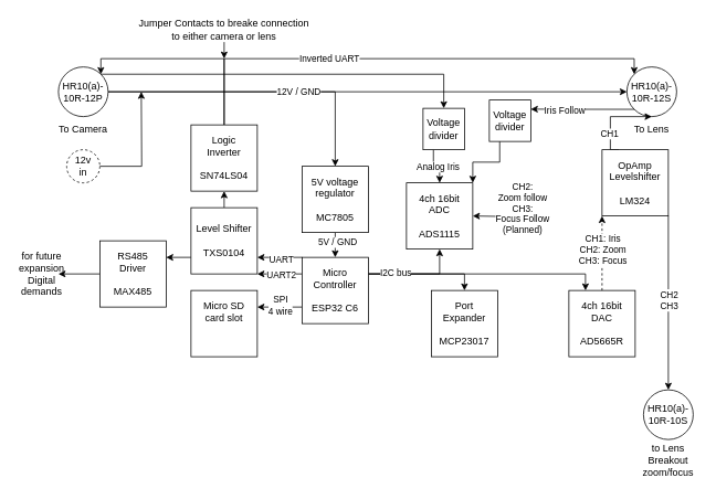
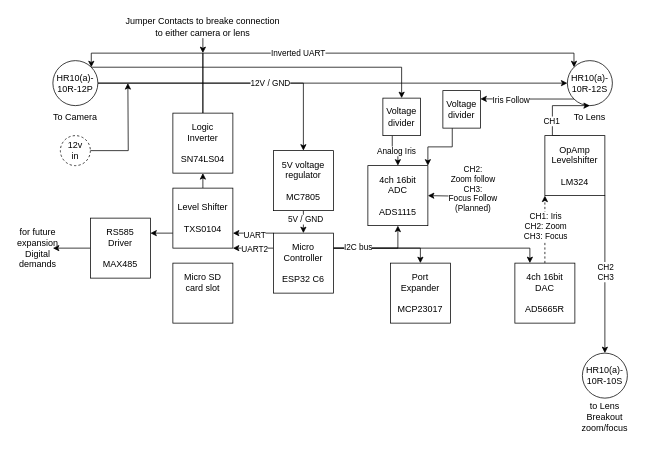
  <mxCell id="0" />
  <mxCell id="1" parent="0" />
  <mxCell id="2" style="edgeStyle=orthogonalEdgeStyle;rounded=0;orthogonalLoop=1;jettySize=auto;html=1;exitX=0;exitY=0;exitDx=0;exitDy=0;entryX=1;entryY=0.75;entryDx=0;entryDy=0;" edge="1" parent="1" source="12" target="21"><mxGeometry relative="1" as="geometry"><Array as="points"><mxPoint x="310" y="310" /></Array></mxGeometry></mxCell>
  <mxCell id="3" value="UART" style="edgeLabel;html=1;align=center;verticalAlign=middle;resizable=0;points=[];" vertex="1" connectable="0" parent="2"><mxGeometry x="0.333" y="2" relative="1" as="geometry"><mxPoint x="10" as="offset" /></mxGeometry></mxCell>
  <mxCell id="4" style="edgeStyle=orthogonalEdgeStyle;rounded=0;orthogonalLoop=1;jettySize=auto;html=1;exitX=0;exitY=0.25;exitDx=0;exitDy=0;entryX=1;entryY=1;entryDx=0;entryDy=0;" edge="1" parent="1" source="12" target="21"><mxGeometry relative="1" as="geometry"><Array as="points"><mxPoint x="330" y="330" /><mxPoint x="330" y="330" /></Array></mxGeometry></mxCell>
  <mxCell id="5" value="UART2" style="edgeLabel;html=1;align=center;verticalAlign=middle;resizable=0;points=[];" vertex="1" connectable="0" parent="4"><mxGeometry x="0.037" y="1" relative="1" as="geometry"><mxPoint x="2" as="offset" /></mxGeometry></mxCell>
- <mxCell id="6" style="edgeStyle=orthogonalEdgeStyle;rounded=0;orthogonalLoop=1;jettySize=auto;html=1;exitX=0;exitY=0.75;exitDx=0;exitDy=0;entryX=1;entryY=0.25;entryDx=0;entryDy=0;" edge="1" parent="1" source="12" target="18"><mxGeometry relative="1" as="geometry" /></mxCell>
- <mxCell id="7" value="SPI&lt;br&gt;4 wire" style="edgeLabel;html=1;align=center;verticalAlign=middle;resizable=0;points=[];" vertex="1" connectable="0" parent="6"><mxGeometry y="-3" relative="1" as="geometry"><mxPoint as="offset" /></mxGeometry></mxCell>
  <mxCell id="8" style="edgeStyle=orthogonalEdgeStyle;rounded=0;orthogonalLoop=1;jettySize=auto;html=1;exitX=1;exitY=0.25;exitDx=0;exitDy=0;entryX=0.5;entryY=1;entryDx=0;entryDy=0;" edge="1" parent="1" source="12" target="14"><mxGeometry relative="1" as="geometry" /></mxCell>
  <mxCell id="9" style="edgeStyle=orthogonalEdgeStyle;rounded=0;orthogonalLoop=1;jettySize=auto;html=1;exitX=1;exitY=0.25;exitDx=0;exitDy=0;entryX=0.25;entryY=0;entryDx=0;entryDy=0;" edge="1" parent="1" source="12" target="17"><mxGeometry relative="1" as="geometry"><Array as="points"><mxPoint x="706" y="330" /></Array></mxGeometry></mxCell>
  <mxCell id="10" style="edgeStyle=orthogonalEdgeStyle;rounded=0;orthogonalLoop=1;jettySize=auto;html=1;exitX=1;exitY=0.25;exitDx=0;exitDy=0;entryX=0.5;entryY=0;entryDx=0;entryDy=0;" edge="1" parent="1" source="12" target="13"><mxGeometry relative="1" as="geometry" /></mxCell>
  <mxCell id="11" value="I2C bus" style="edgeLabel;html=1;align=center;verticalAlign=middle;resizable=0;points=[];" vertex="1" connectable="0" parent="10"><mxGeometry x="-0.797" y="2" relative="1" as="geometry"><mxPoint x="18" as="offset" /></mxGeometry></mxCell>
  <mxCell id="12" value="&lt;div&gt;Micro&lt;/div&gt;&lt;div&gt;Controller&lt;/div&gt;&lt;div&gt;&lt;br&gt;&lt;/div&gt;ESP32 C6" style="whiteSpace=wrap;html=1;aspect=fixed;" vertex="1" parent="1"><mxGeometry x="364" y="310" width="80" height="80" as="geometry" /></mxCell>
  <mxCell id="13" value="&lt;div&gt;Port&lt;/div&gt;&lt;div&gt;Expander&lt;br&gt;&lt;br&gt;MCP23017&lt;/div&gt;" style="whiteSpace=wrap;html=1;aspect=fixed;" vertex="1" parent="1"><mxGeometry x="520" y="350" width="80" height="80" as="geometry" /></mxCell>
  <mxCell id="14" value="&lt;div&gt;4ch 16bit&lt;/div&gt;&lt;div&gt;ADC&lt;/div&gt;&lt;div&gt;&lt;br&gt;&lt;/div&gt;&lt;div&gt;ADS1115&lt;/div&gt;" style="whiteSpace=wrap;html=1;aspect=fixed;" vertex="1" parent="1"><mxGeometry x="490" y="220" width="80" height="80" as="geometry" /></mxCell>
  <mxCell id="15" style="edgeStyle=orthogonalEdgeStyle;rounded=0;orthogonalLoop=1;jettySize=auto;html=1;exitX=0.5;exitY=0;exitDx=0;exitDy=0;dashed=1;" edge="1" parent="1" source="17" target="55"><mxGeometry relative="1" as="geometry"><mxPoint x="806.01" y="270" as="targetPoint" /><Array as="points"><mxPoint x="726.01" y="260" /><mxPoint x="726.01" y="260" /></Array></mxGeometry></mxCell>
  <mxCell id="16" value="CH1: Iris&lt;br&gt;CH2: Zoom&lt;br&gt;CH3: Focus" style="edgeLabel;html=1;align=center;verticalAlign=middle;resizable=0;points=[];" vertex="1" connectable="0" parent="15"><mxGeometry x="-0.148" y="1" relative="1" as="geometry"><mxPoint x="1" y="-12" as="offset" /></mxGeometry></mxCell>
  <mxCell id="17" value="&lt;div&gt;4ch 16bit&lt;/div&gt;&lt;div&gt;DAC&lt;/div&gt;&lt;div&gt;&lt;br&gt;&lt;/div&gt;&lt;div&gt;AD5665R&lt;/div&gt;" style="whiteSpace=wrap;html=1;aspect=fixed;" vertex="1" parent="1"><mxGeometry x="686.01" y="350" width="80" height="80" as="geometry" /></mxCell>
  <mxCell id="18" value="&lt;div&gt;Micro SD&lt;/div&gt;&lt;div&gt;card slot&lt;/div&gt;&lt;div&gt;&lt;br&gt;&lt;/div&gt;&lt;div&gt;&lt;br&gt;&lt;/div&gt;" style="whiteSpace=wrap;html=1;aspect=fixed;" vertex="1" parent="1"><mxGeometry x="230" y="350" width="80" height="80" as="geometry" /></mxCell>
  <mxCell id="19" style="edgeStyle=orthogonalEdgeStyle;rounded=0;orthogonalLoop=1;jettySize=auto;html=1;exitX=0.5;exitY=0;exitDx=0;exitDy=0;entryX=0.5;entryY=1;entryDx=0;entryDy=0;" edge="1" parent="1" source="21" target="25"><mxGeometry relative="1" as="geometry" /></mxCell>
  <mxCell id="20" style="edgeStyle=orthogonalEdgeStyle;rounded=0;orthogonalLoop=1;jettySize=auto;html=1;exitX=0;exitY=0.75;exitDx=0;exitDy=0;entryX=1;entryY=0.25;entryDx=0;entryDy=0;" edge="1" parent="1" source="21" target="45"><mxGeometry relative="1" as="geometry" /></mxCell>
  <mxCell id="21" value="Level Shifter&lt;br&gt;&lt;br&gt;TXS0104" style="whiteSpace=wrap;html=1;aspect=fixed;" vertex="1" parent="1"><mxGeometry x="230" y="250" width="80" height="80" as="geometry" /></mxCell>
  <mxCell id="22" style="edgeStyle=orthogonalEdgeStyle;rounded=0;orthogonalLoop=1;jettySize=auto;html=1;exitX=0.5;exitY=0;exitDx=0;exitDy=0;entryX=1;entryY=0;entryDx=0;entryDy=0;" edge="1" parent="1" source="25" target="39"><mxGeometry relative="1" as="geometry"><Array as="points"><mxPoint x="270" y="70" /><mxPoint x="121" y="70" /></Array></mxGeometry></mxCell>
  <mxCell id="23" style="edgeStyle=orthogonalEdgeStyle;rounded=0;orthogonalLoop=1;jettySize=auto;html=1;exitX=0.5;exitY=0;exitDx=0;exitDy=0;entryX=0;entryY=0;entryDx=0;entryDy=0;" edge="1" parent="1" source="25" target="33"><mxGeometry relative="1" as="geometry"><Array as="points"><mxPoint x="270" y="70" /><mxPoint x="765" y="70" /></Array></mxGeometry></mxCell>
  <mxCell id="24" value="Inverted UART" style="edgeLabel;html=1;align=center;verticalAlign=middle;resizable=0;points=[];" vertex="1" connectable="0" parent="23"><mxGeometry x="-0.306" y="1" relative="1" as="geometry"><mxPoint as="offset" /></mxGeometry></mxCell>
  <mxCell id="25" value="&lt;div&gt;Logic&lt;/div&gt;&lt;div&gt;Inverter&lt;/div&gt;&lt;div&gt;&lt;br&gt;&lt;/div&gt;&lt;div&gt;SN74LS04&lt;/div&gt;" style="whiteSpace=wrap;html=1;aspect=fixed;" vertex="1" parent="1"><mxGeometry x="230" y="150" width="80" height="80" as="geometry" /></mxCell>
  <mxCell id="26" style="edgeStyle=orthogonalEdgeStyle;rounded=0;orthogonalLoop=1;jettySize=auto;html=1;exitX=0.5;exitY=1;exitDx=0;exitDy=0;entryX=0.5;entryY=0;entryDx=0;entryDy=0;" edge="1" parent="1" source="28" target="12"><mxGeometry relative="1" as="geometry" /></mxCell>
  <mxCell id="27" value="5V / GND" style="edgeLabel;html=1;align=center;verticalAlign=middle;resizable=0;points=[];" vertex="1" connectable="0" parent="26"><mxGeometry x="-0.25" y="2" relative="1" as="geometry"><mxPoint as="offset" /></mxGeometry></mxCell>
  <mxCell id="28" value="&lt;div&gt;5V voltage&lt;/div&gt;&lt;div&gt;regulator&lt;/div&gt;&lt;div&gt;&lt;br&gt;&lt;/div&gt;&lt;div&gt;MC7805&lt;/div&gt;" style="whiteSpace=wrap;html=1;aspect=fixed;" vertex="1" parent="1"><mxGeometry x="364" y="200" width="80" height="80" as="geometry" /></mxCell>
  <mxCell id="29" style="edgeStyle=orthogonalEdgeStyle;rounded=0;orthogonalLoop=1;jettySize=auto;html=1;exitX=1;exitY=0.5;exitDx=0;exitDy=0;" edge="1" parent="1" source="30"><mxGeometry relative="1" as="geometry"><mxPoint x="170" y="110" as="targetPoint" /></mxGeometry></mxCell>
  <mxCell id="30" value="&lt;div&gt;12v&lt;/div&gt;&lt;div&gt;in&lt;/div&gt;" style="ellipse;whiteSpace=wrap;html=1;aspect=fixed;dashed=1;" vertex="1" parent="1"><mxGeometry x="80" y="180" width="40" height="40" as="geometry" /></mxCell>
  <mxCell id="31" style="edgeStyle=orthogonalEdgeStyle;rounded=0;orthogonalLoop=1;jettySize=auto;html=1;exitX=0;exitY=1;exitDx=0;exitDy=0;" edge="1" parent="1" source="33"><mxGeometry relative="1" as="geometry"><mxPoint x="640" y="131" as="targetPoint" /></mxGeometry></mxCell>
  <mxCell id="32" value="Iris Follow" style="edgeLabel;html=1;align=center;verticalAlign=middle;resizable=0;points=[];" vertex="1" connectable="0" parent="31"><mxGeometry x="0.375" y="1" relative="1" as="geometry"><mxPoint x="1" as="offset" /></mxGeometry></mxCell>
  <mxCell id="33" value="&lt;div&gt;HR10(a)-&lt;/div&gt;&lt;div&gt;10R-12S&lt;/div&gt;" style="ellipse;whiteSpace=wrap;html=1;aspect=fixed;" vertex="1" parent="1"><mxGeometry x="756.01" y="80" width="60" height="60" as="geometry" /></mxCell>
  <mxCell id="34" style="edgeStyle=orthogonalEdgeStyle;rounded=0;orthogonalLoop=1;jettySize=auto;html=1;exitX=1;exitY=0.5;exitDx=0;exitDy=0;entryX=0.5;entryY=0;entryDx=0;entryDy=0;" edge="1" parent="1" source="39" target="28"><mxGeometry relative="1" as="geometry" /></mxCell>
  <mxCell id="35" style="edgeStyle=orthogonalEdgeStyle;rounded=0;orthogonalLoop=1;jettySize=auto;html=1;exitX=1;exitY=0.5;exitDx=0;exitDy=0;entryX=0;entryY=0.5;entryDx=0;entryDy=0;" edge="1" parent="1" source="39" target="33"><mxGeometry relative="1" as="geometry" /></mxCell>
  <mxCell id="36" value="12V / GND" style="edgeLabel;html=1;align=center;verticalAlign=middle;resizable=0;points=[];" vertex="1" connectable="0" parent="35"><mxGeometry x="-0.268" y="1" relative="1" as="geometry"><mxPoint as="offset" /></mxGeometry></mxCell>
  <mxCell id="37" style="edgeStyle=orthogonalEdgeStyle;rounded=0;orthogonalLoop=1;jettySize=auto;html=1;exitX=0.25;exitY=1;exitDx=0;exitDy=0;entryX=0.5;entryY=0;entryDx=0;entryDy=0;" edge="1" parent="1" source="57" target="14"><mxGeometry relative="1" as="geometry" /></mxCell>
  <mxCell id="38" value="Analog Iris" style="edgeLabel;html=1;align=center;verticalAlign=middle;resizable=0;points=[];" vertex="1" connectable="0" parent="37"><mxGeometry x="0.047" relative="1" as="geometry"><mxPoint as="offset" /></mxGeometry></mxCell>
  <mxCell id="39" value="&lt;div&gt;HR10(a)-&lt;/div&gt;&lt;div&gt;10R-12P&lt;/div&gt;" style="ellipse;whiteSpace=wrap;html=1;aspect=fixed;" vertex="1" parent="1"><mxGeometry x="70" y="80" width="60" height="60" as="geometry" /></mxCell>
  <mxCell id="40" value="To Camera" style="text;html=1;align=center;verticalAlign=middle;whiteSpace=wrap;rounded=0;" vertex="1" parent="1"><mxGeometry x="65" y="140" width="70" height="30" as="geometry" /></mxCell>
  <mxCell id="41" value="To Lens" style="text;html=1;align=center;verticalAlign=middle;whiteSpace=wrap;rounded=0;" vertex="1" parent="1"><mxGeometry x="756.01" y="140" width="60" height="30" as="geometry" /></mxCell>
  <mxCell id="42" style="edgeStyle=orthogonalEdgeStyle;rounded=0;orthogonalLoop=1;jettySize=auto;html=1;exitX=0.5;exitY=1;exitDx=0;exitDy=0;" edge="1" parent="1" source="43"><mxGeometry relative="1" as="geometry"><mxPoint x="270" y="70" as="targetPoint" /></mxGeometry></mxCell>
  <mxCell id="43" value="Jumper Contacts to breake connection to either camera or lens" style="text;html=1;align=center;verticalAlign=middle;whiteSpace=wrap;rounded=0;" vertex="1" parent="1"><mxGeometry x="160" y="20" width="220" height="30" as="geometry" /></mxCell>
  <mxCell id="44" style="edgeStyle=orthogonalEdgeStyle;rounded=0;orthogonalLoop=1;jettySize=auto;html=1;exitX=0;exitY=0.5;exitDx=0;exitDy=0;" edge="1" parent="1" source="45"><mxGeometry relative="1" as="geometry"><mxPoint x="70" y="330" as="targetPoint" /></mxGeometry></mxCell>
- <mxCell id="45" value="&lt;div&gt;RS485&lt;/div&gt;&lt;div&gt;Driver&lt;/div&gt;&lt;br&gt;MAX485" style="whiteSpace=wrap;html=1;aspect=fixed;" vertex="1" parent="1"><mxGeometry x="120" y="290" width="80" height="80" as="geometry" /></mxCell>
+ <mxCell id="45" value="&lt;div&gt;RS585&lt;/div&gt;&lt;div&gt;Driver&lt;/div&gt;&lt;br&gt;MAX485" style="whiteSpace=wrap;html=1;aspect=fixed;" vertex="1" parent="1"><mxGeometry x="120" y="290" width="80" height="80" as="geometry" /></mxCell>
  <mxCell id="46" value="&lt;div&gt;for future expansion&lt;/div&gt;&lt;div&gt;Digital demands&lt;/div&gt;" style="text;html=1;align=center;verticalAlign=middle;whiteSpace=wrap;rounded=0;" vertex="1" parent="1"><mxGeometry x="20" y="315" width="60" height="30" as="geometry" /></mxCell>
  <mxCell id="47" value="&lt;div&gt;HR10(a)-&lt;/div&gt;&lt;div&gt;10R-10S&lt;/div&gt;" style="ellipse;whiteSpace=wrap;html=1;aspect=fixed;" vertex="1" parent="1"><mxGeometry x="776.01" y="470" width="60" height="60" as="geometry" /></mxCell>
  <mxCell id="48" value="to Lens&lt;br&gt;Breakout&lt;br&gt;zoom/focus" style="text;html=1;align=center;verticalAlign=middle;whiteSpace=wrap;rounded=0;" vertex="1" parent="1"><mxGeometry x="771.01" y="530" width="70" height="50" as="geometry" /></mxCell>
  <mxCell id="49" style="edgeStyle=orthogonalEdgeStyle;rounded=0;orthogonalLoop=1;jettySize=auto;html=1;exitX=0.25;exitY=0;exitDx=0;exitDy=0;entryX=0.5;entryY=1;entryDx=0;entryDy=0;" edge="1" parent="1" source="55" target="33"><mxGeometry relative="1" as="geometry"><Array as="points"><mxPoint x="736.01" y="180" /><mxPoint x="736.01" y="140" /></Array></mxGeometry></mxCell>
  <mxCell id="50" value="CH1" style="edgeLabel;html=1;align=center;verticalAlign=middle;resizable=0;points=[];" vertex="1" connectable="0" parent="49"><mxGeometry x="-0.4" y="2" relative="1" as="geometry"><mxPoint as="offset" /></mxGeometry></mxCell>
  <mxCell id="51" style="edgeStyle=orthogonalEdgeStyle;rounded=0;orthogonalLoop=1;jettySize=auto;html=1;exitX=1;exitY=1;exitDx=0;exitDy=0;" edge="1" parent="1" source="55" target="47"><mxGeometry relative="1" as="geometry" /></mxCell>
  <mxCell id="52" value="CH2&lt;br&gt;CH3" style="edgeLabel;html=1;align=center;verticalAlign=middle;resizable=0;points=[];" vertex="1" connectable="0" parent="51"><mxGeometry x="-0.038" relative="1" as="geometry"><mxPoint as="offset" /></mxGeometry></mxCell>
  <mxCell id="53" style="edgeStyle=orthogonalEdgeStyle;rounded=0;orthogonalLoop=1;jettySize=auto;html=1;entryX=1;entryY=0.5;entryDx=0;entryDy=0;" edge="1" parent="1" target="14"><mxGeometry relative="1" as="geometry"><mxPoint x="630" y="260" as="sourcePoint" /></mxGeometry></mxCell>
  <mxCell id="54" value="CH2:&lt;br&gt;Zoom follow&lt;br&gt;CH3:&lt;br&gt;&lt;div&gt;Focus Follow&lt;/div&gt;&lt;div&gt;(Planned)&lt;/div&gt;" style="edgeLabel;html=1;align=center;verticalAlign=middle;resizable=0;points=[];" vertex="1" connectable="0" parent="53"><mxGeometry x="-0.141" y="-1" relative="1" as="geometry"><mxPoint x="26" y="-9" as="offset" /></mxGeometry></mxCell>
  <mxCell id="55" value="OpAmp&lt;br&gt;&lt;div&gt;Levelshifter&lt;/div&gt;&lt;div&gt;&lt;br&gt;&lt;/div&gt;&lt;div&gt;LM324&lt;/div&gt;" style="whiteSpace=wrap;html=1;aspect=fixed;" vertex="1" parent="1"><mxGeometry x="726.01" y="180" width="80" height="80" as="geometry" /></mxCell>
  <mxCell id="56" value="" style="edgeStyle=orthogonalEdgeStyle;rounded=0;orthogonalLoop=1;jettySize=auto;html=1;exitX=1;exitY=0;exitDx=0;exitDy=0;entryX=0.5;entryY=0;entryDx=0;entryDy=0;" edge="1" parent="1" source="39" target="57"><mxGeometry relative="1" as="geometry"><mxPoint x="121" y="89" as="sourcePoint" /><mxPoint x="530" y="220" as="targetPoint" /></mxGeometry></mxCell>
  <mxCell id="57" value="&lt;div&gt;Voltage&lt;/div&gt;&lt;div&gt;divider&lt;/div&gt;" style="whiteSpace=wrap;html=1;aspect=fixed;" vertex="1" parent="1"><mxGeometry x="510" y="130" width="50" height="50" as="geometry" /></mxCell>
  <mxCell id="58" style="edgeStyle=orthogonalEdgeStyle;rounded=0;orthogonalLoop=1;jettySize=auto;html=1;exitX=0.25;exitY=1;exitDx=0;exitDy=0;entryX=1;entryY=0;entryDx=0;entryDy=0;" edge="1" parent="1" source="59" target="14"><mxGeometry relative="1" as="geometry" /></mxCell>
  <mxCell id="59" value="&lt;div&gt;Voltage&lt;/div&gt;&lt;div&gt;divider&lt;/div&gt;" style="whiteSpace=wrap;html=1;aspect=fixed;" vertex="1" parent="1"><mxGeometry x="590" y="120" width="50" height="50" as="geometry" /></mxCell>
